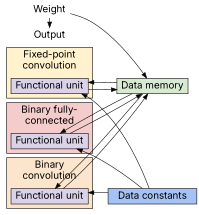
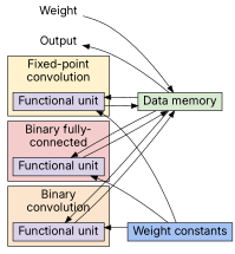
  digraph {
    fontname=Inter
    fontsize=18
    rankdir=LR
    node [fontname=Inter fontsize=18 shape=box fillcolor="#d9d2e9" style=filled]
    edge [fontname=Inter fontsize=18]
    n1 [height=0 label=Weight shape=none fillcolor="" style=""]
    n2 [height=0 label=Output shape=none fillcolor="" style=""]
    n3 [height=0 label="Functional unit"]
    n4 [height=0 label="Functional unit"]
    n5 [height=0 label="Functional unit"]
    n6 [fillcolor="#d9ead3" height=0 label="Data memory"]
-   n7 [fillcolor="#a4c2f4" height=0 label="Data constants"]
+   n7 [fillcolor="#a4c2f4" height=0 label="Weight constants"]
    subgraph sub_1 {
      rank=same
      n1
      n2
    }
    subgraph cluster_2 {
      fillcolor="#fff2cc"
      label="Fixed-point\nconvolution"
      rank=same
      style=filled
      n3
    }
    subgraph cluster_3 {
      fillcolor="#fce5cd"
      label="Binary\nconvolution"
      rank=same
      style=filled
      n4
    }
    subgraph cluster_4 {
      fillcolor="#f4cccc"
      label="Binary fully-\nconnected"
      rank=same
      style=filled
      n5
    }
    n1 -> n6
    n3 -> n6
    n4 -> n6
    n4 -> n7 [style=invis]
    n5 -> n6
-   n1 -> n2
+   n6 -> n2
    n6 -> n3
    n6 -> n4
    n6 -> n5
    n7 -> n3 [constraint=false]
    n7 -> n4 [constraint=false]
    n7 -> n5 [constraint=false]
  }
